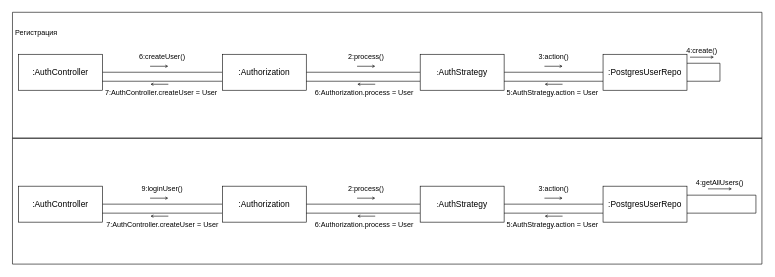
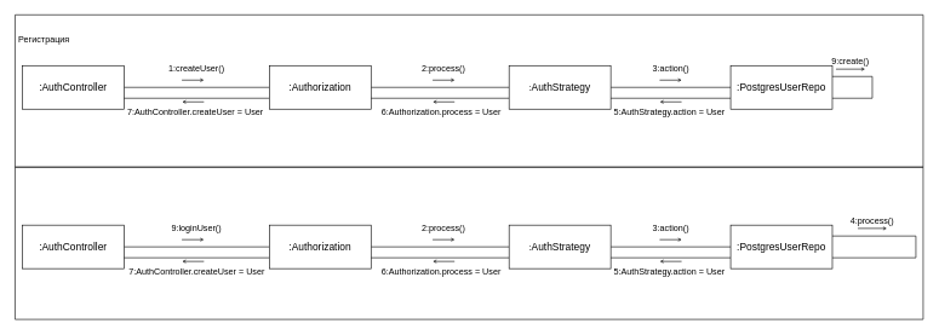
  <mxCell id="0" />
  <mxCell id="1" parent="0" />
  <mxCell id="2" style="edgeStyle=orthogonalEdgeStyle;rounded=0;orthogonalLoop=1;jettySize=auto;html=1;exitX=1;exitY=0.5;exitDx=0;exitDy=0;endArrow=none;endFill=0;" edge="1" parent="1" source="3" target="6"><mxGeometry relative="1" as="geometry" /></mxCell>
  <mxCell id="3" value="&lt;font style=&quot;font-size: 14px;&quot;&gt;:AuthController&lt;/font&gt;" style="rounded=0;whiteSpace=wrap;html=1;" vertex="1" parent="1"><mxGeometry x="30" y="90" width="140" height="60" as="geometry" /></mxCell>
  <mxCell id="4" style="edgeStyle=orthogonalEdgeStyle;rounded=0;orthogonalLoop=1;jettySize=auto;html=1;exitX=1;exitY=0.5;exitDx=0;exitDy=0;entryX=0;entryY=0.5;entryDx=0;entryDy=0;endArrow=none;endFill=0;" edge="1" parent="1" source="6" target="9"><mxGeometry relative="1" as="geometry" /></mxCell>
  <mxCell id="5" style="edgeStyle=orthogonalEdgeStyle;rounded=0;orthogonalLoop=1;jettySize=auto;html=1;exitX=0;exitY=0.75;exitDx=0;exitDy=0;entryX=1;entryY=0.75;entryDx=0;entryDy=0;endArrow=none;endFill=0;" edge="1" parent="1" source="6" target="3"><mxGeometry relative="1" as="geometry" /></mxCell>
  <mxCell id="6" value="&lt;font style=&quot;font-size: 14px;&quot;&gt;:Authorization&lt;/font&gt;" style="rounded=0;whiteSpace=wrap;html=1;" vertex="1" parent="1"><mxGeometry x="370" y="90" width="140" height="60" as="geometry" /></mxCell>
  <mxCell id="7" style="edgeStyle=orthogonalEdgeStyle;rounded=0;orthogonalLoop=1;jettySize=auto;html=1;exitX=1;exitY=0.5;exitDx=0;exitDy=0;endArrow=none;endFill=0;" edge="1" parent="1" source="9" target="11"><mxGeometry relative="1" as="geometry" /></mxCell>
  <mxCell id="8" style="edgeStyle=orthogonalEdgeStyle;rounded=0;orthogonalLoop=1;jettySize=auto;html=1;exitX=0;exitY=0.75;exitDx=0;exitDy=0;entryX=1;entryY=0.75;entryDx=0;entryDy=0;endArrow=none;endFill=0;" edge="1" parent="1" source="9" target="6"><mxGeometry relative="1" as="geometry" /></mxCell>
  <mxCell id="9" value=":&lt;font style=&quot;font-size: 14px;&quot;&gt;AuthStrategy&lt;/font&gt;" style="rounded=0;whiteSpace=wrap;html=1;" vertex="1" parent="1"><mxGeometry x="700" y="90" width="140" height="60" as="geometry" /></mxCell>
  <mxCell id="10" style="edgeStyle=orthogonalEdgeStyle;rounded=0;orthogonalLoop=1;jettySize=auto;html=1;exitX=0;exitY=0.75;exitDx=0;exitDy=0;entryX=1;entryY=0.75;entryDx=0;entryDy=0;endArrow=none;endFill=0;" edge="1" parent="1" source="11" target="9"><mxGeometry relative="1" as="geometry" /></mxCell>
  <mxCell id="11" value="&lt;font style=&quot;font-size: 14px;&quot;&gt;:PostgresUserRepo&lt;/font&gt;" style="rounded=0;whiteSpace=wrap;html=1;" vertex="1" parent="1"><mxGeometry x="1005" y="90" width="140" height="60" as="geometry" /></mxCell>
  <mxCell id="12" value="" style="endArrow=open;html=1;rounded=0;strokeWidth=1;jumpSize=6;startSize=4;endSize=3;endFill=0;" edge="1" parent="1"><mxGeometry width="50" height="50" relative="1" as="geometry"><mxPoint x="249.52" y="110" as="sourcePoint" /><mxPoint x="280" y="110" as="targetPoint" /></mxGeometry></mxCell>
  <mxCell id="13" value="" style="endArrow=open;html=1;rounded=0;strokeWidth=1;jumpSize=6;startSize=4;endSize=3;endFill=0;" edge="1" parent="1"><mxGeometry width="50" height="50" relative="1" as="geometry"><mxPoint x="594.76" y="110" as="sourcePoint" /><mxPoint x="625.24" y="110" as="targetPoint" /></mxGeometry></mxCell>
  <mxCell id="14" value="" style="endArrow=open;html=1;rounded=0;strokeWidth=1;jumpSize=6;startSize=4;endSize=3;endFill=0;" edge="1" parent="1"><mxGeometry width="50" height="50" relative="1" as="geometry"><mxPoint x="907.26" y="110" as="sourcePoint" /><mxPoint x="937.74" y="110" as="targetPoint" /></mxGeometry></mxCell>
- <mxCell id="15" value="6:createUser()" style="text;html=1;strokeColor=none;fillColor=none;align=center;verticalAlign=middle;whiteSpace=wrap;rounded=0;" vertex="1" parent="1"><mxGeometry x="240" y="80" width="60" height="30" as="geometry" /></mxCell>
+ <mxCell id="15" value="1:createUser()" style="text;html=1;strokeColor=none;fillColor=none;align=center;verticalAlign=middle;whiteSpace=wrap;rounded=0;" vertex="1" parent="1"><mxGeometry x="240" y="80" width="60" height="30" as="geometry" /></mxCell>
  <mxCell id="16" value="2:process()" style="text;html=1;strokeColor=none;fillColor=none;align=center;verticalAlign=middle;whiteSpace=wrap;rounded=0;" vertex="1" parent="1"><mxGeometry x="580" y="80" width="60" height="30" as="geometry" /></mxCell>
  <mxCell id="17" value="3:action()" style="text;html=1;strokeColor=none;fillColor=none;align=center;verticalAlign=middle;whiteSpace=wrap;rounded=0;" vertex="1" parent="1"><mxGeometry x="892.5" y="80" width="60" height="30" as="geometry" /></mxCell>
  <mxCell id="18" style="edgeStyle=orthogonalEdgeStyle;rounded=0;orthogonalLoop=1;jettySize=auto;html=1;exitX=1;exitY=0.25;exitDx=0;exitDy=0;entryX=1;entryY=0.75;entryDx=0;entryDy=0;startArrow=none;startFill=0;endArrow=none;endFill=0;" edge="1" parent="1" source="11" target="11"><mxGeometry relative="1" as="geometry"><Array as="points"><mxPoint x="1200" y="105" /><mxPoint x="1200" y="135" /></Array></mxGeometry></mxCell>
  <mxCell id="19" value="" style="endArrow=open;html=1;rounded=0;strokeWidth=1;jumpSize=6;startSize=4;endSize=3;endFill=0;" edge="1" parent="1"><mxGeometry width="50" height="50" relative="1" as="geometry"><mxPoint x="937.5" y="140" as="sourcePoint" /><mxPoint x="907.5" y="140" as="targetPoint" /></mxGeometry></mxCell>
  <mxCell id="20" value="" style="endArrow=open;html=1;rounded=0;strokeWidth=1;jumpSize=6;startSize=4;endSize=3;endFill=0;" edge="1" parent="1"><mxGeometry width="50" height="50" relative="1" as="geometry"><mxPoint x="1150" y="94.83" as="sourcePoint" /><mxPoint x="1190" y="94.83" as="targetPoint" /></mxGeometry></mxCell>
- <mxCell id="21" value="4:create()" style="text;html=1;strokeColor=none;fillColor=none;align=center;verticalAlign=middle;whiteSpace=wrap;rounded=0;" vertex="1" parent="1"><mxGeometry x="1140" y="70" width="60" height="30" as="geometry" /></mxCell>
+ <mxCell id="21" value="9:create()" style="text;html=1;strokeColor=none;fillColor=none;align=center;verticalAlign=middle;whiteSpace=wrap;rounded=0;" vertex="1" parent="1"><mxGeometry x="1140" y="70" width="60" height="30" as="geometry" /></mxCell>
  <mxCell id="22" value="" style="endArrow=open;html=1;rounded=0;strokeWidth=1;jumpSize=6;startSize=4;endSize=3;endFill=0;" edge="1" parent="1"><mxGeometry width="50" height="50" relative="1" as="geometry"><mxPoint x="625" y="140" as="sourcePoint" /><mxPoint x="595" y="140" as="targetPoint" /></mxGeometry></mxCell>
  <mxCell id="23" value="" style="endArrow=open;html=1;rounded=0;strokeWidth=1;jumpSize=6;startSize=4;endSize=3;endFill=0;" edge="1" parent="1"><mxGeometry width="50" height="50" relative="1" as="geometry"><mxPoint x="280" y="140" as="sourcePoint" /><mxPoint x="250" y="140" as="targetPoint" /></mxGeometry></mxCell>
  <mxCell id="24" value="5:AuthStrategy.action = User&amp;nbsp;" style="text;html=1;strokeColor=none;fillColor=none;align=center;verticalAlign=middle;whiteSpace=wrap;rounded=0;" vertex="1" parent="1"><mxGeometry x="840" y="140" width="165" height="30" as="geometry" /></mxCell>
  <mxCell id="25" value="6:Authorization.process = User&amp;nbsp;" style="text;html=1;strokeColor=none;fillColor=none;align=center;verticalAlign=middle;whiteSpace=wrap;rounded=0;" vertex="1" parent="1"><mxGeometry x="522" y="140" width="172.5" height="30" as="geometry" /></mxCell>
  <mxCell id="26" value="7:AuthController.createUser = User&amp;nbsp;" style="text;html=1;strokeColor=none;fillColor=none;align=center;verticalAlign=middle;whiteSpace=wrap;rounded=0;" vertex="1" parent="1"><mxGeometry x="171.88" y="140" width="196.25" height="30" as="geometry" /></mxCell>
  <mxCell id="27" style="edgeStyle=orthogonalEdgeStyle;rounded=0;orthogonalLoop=1;jettySize=auto;html=1;exitX=1;exitY=0.5;exitDx=0;exitDy=0;endArrow=none;endFill=0;" edge="1" parent="1" source="28" target="31"><mxGeometry relative="1" as="geometry" /></mxCell>
  <mxCell id="28" value="&lt;font style=&quot;font-size: 14px;&quot;&gt;:AuthController&lt;/font&gt;" style="rounded=0;whiteSpace=wrap;html=1;" vertex="1" parent="1"><mxGeometry x="30" y="310" width="140" height="60" as="geometry" /></mxCell>
  <mxCell id="29" style="edgeStyle=orthogonalEdgeStyle;rounded=0;orthogonalLoop=1;jettySize=auto;html=1;exitX=1;exitY=0.5;exitDx=0;exitDy=0;entryX=0;entryY=0.5;entryDx=0;entryDy=0;endArrow=none;endFill=0;" edge="1" parent="1" source="31" target="34"><mxGeometry relative="1" as="geometry" /></mxCell>
  <mxCell id="30" style="edgeStyle=orthogonalEdgeStyle;rounded=0;orthogonalLoop=1;jettySize=auto;html=1;exitX=0;exitY=0.75;exitDx=0;exitDy=0;entryX=1;entryY=0.75;entryDx=0;entryDy=0;endArrow=none;endFill=0;" edge="1" parent="1" source="31" target="28"><mxGeometry relative="1" as="geometry" /></mxCell>
  <mxCell id="31" value="&lt;font style=&quot;font-size: 14px;&quot;&gt;:Authorization&lt;/font&gt;" style="rounded=0;whiteSpace=wrap;html=1;" vertex="1" parent="1"><mxGeometry x="370" y="310" width="140" height="60" as="geometry" /></mxCell>
  <mxCell id="32" style="edgeStyle=orthogonalEdgeStyle;rounded=0;orthogonalLoop=1;jettySize=auto;html=1;exitX=1;exitY=0.5;exitDx=0;exitDy=0;endArrow=none;endFill=0;" edge="1" parent="1" source="34" target="36"><mxGeometry relative="1" as="geometry" /></mxCell>
  <mxCell id="33" style="edgeStyle=orthogonalEdgeStyle;rounded=0;orthogonalLoop=1;jettySize=auto;html=1;exitX=0;exitY=0.75;exitDx=0;exitDy=0;entryX=1;entryY=0.75;entryDx=0;entryDy=0;endArrow=none;endFill=0;" edge="1" parent="1" source="34" target="31"><mxGeometry relative="1" as="geometry" /></mxCell>
  <mxCell id="34" value=":&lt;font style=&quot;font-size: 14px;&quot;&gt;AuthStrategy&lt;/font&gt;" style="rounded=0;whiteSpace=wrap;html=1;" vertex="1" parent="1"><mxGeometry x="700" y="310" width="140" height="60" as="geometry" /></mxCell>
  <mxCell id="35" style="edgeStyle=orthogonalEdgeStyle;rounded=0;orthogonalLoop=1;jettySize=auto;html=1;exitX=0;exitY=0.75;exitDx=0;exitDy=0;entryX=1;entryY=0.75;entryDx=0;entryDy=0;endArrow=none;endFill=0;" edge="1" parent="1" source="36" target="34"><mxGeometry relative="1" as="geometry" /></mxCell>
  <mxCell id="36" value="&lt;font style=&quot;font-size: 14px;&quot;&gt;:PostgresUserRepo&lt;/font&gt;" style="rounded=0;whiteSpace=wrap;html=1;" vertex="1" parent="1"><mxGeometry x="1005" y="310" width="140" height="60" as="geometry" /></mxCell>
  <mxCell id="37" value="" style="endArrow=open;html=1;rounded=0;strokeWidth=1;jumpSize=6;startSize=4;endSize=3;endFill=0;" edge="1" parent="1"><mxGeometry width="50" height="50" relative="1" as="geometry"><mxPoint x="249.52" y="330" as="sourcePoint" /><mxPoint x="280" y="330" as="targetPoint" /></mxGeometry></mxCell>
  <mxCell id="38" value="" style="endArrow=open;html=1;rounded=0;strokeWidth=1;jumpSize=6;startSize=4;endSize=3;endFill=0;" edge="1" parent="1"><mxGeometry width="50" height="50" relative="1" as="geometry"><mxPoint x="594.76" y="330" as="sourcePoint" /><mxPoint x="625.24" y="330" as="targetPoint" /></mxGeometry></mxCell>
  <mxCell id="39" value="" style="endArrow=open;html=1;rounded=0;strokeWidth=1;jumpSize=6;startSize=4;endSize=3;endFill=0;" edge="1" parent="1"><mxGeometry width="50" height="50" relative="1" as="geometry"><mxPoint x="907.26" y="330" as="sourcePoint" /><mxPoint x="937.74" y="330" as="targetPoint" /></mxGeometry></mxCell>
  <mxCell id="40" value="9:loginUser()" style="text;html=1;strokeColor=none;fillColor=none;align=center;verticalAlign=middle;whiteSpace=wrap;rounded=0;" vertex="1" parent="1"><mxGeometry x="240" y="300" width="60" height="30" as="geometry" /></mxCell>
  <mxCell id="41" value="2:process()" style="text;html=1;strokeColor=none;fillColor=none;align=center;verticalAlign=middle;whiteSpace=wrap;rounded=0;" vertex="1" parent="1"><mxGeometry x="580" y="300" width="60" height="30" as="geometry" /></mxCell>
  <mxCell id="42" value="3:action()" style="text;html=1;strokeColor=none;fillColor=none;align=center;verticalAlign=middle;whiteSpace=wrap;rounded=0;" vertex="1" parent="1"><mxGeometry x="892.5" y="300" width="60" height="30" as="geometry" /></mxCell>
  <mxCell id="43" style="edgeStyle=orthogonalEdgeStyle;rounded=0;orthogonalLoop=1;jettySize=auto;html=1;exitX=1;exitY=0.25;exitDx=0;exitDy=0;entryX=1;entryY=0.75;entryDx=0;entryDy=0;startArrow=none;startFill=0;endArrow=none;endFill=0;" edge="1" parent="1" source="36" target="36"><mxGeometry relative="1" as="geometry"><Array as="points"><mxPoint x="1260" y="325" /><mxPoint x="1260" y="355" /></Array></mxGeometry></mxCell>
  <mxCell id="44" value="" style="endArrow=open;html=1;rounded=0;strokeWidth=1;jumpSize=6;startSize=4;endSize=3;endFill=0;" edge="1" parent="1"><mxGeometry width="50" height="50" relative="1" as="geometry"><mxPoint x="937.5" y="360" as="sourcePoint" /><mxPoint x="907.5" y="360" as="targetPoint" /></mxGeometry></mxCell>
  <mxCell id="45" value="" style="endArrow=open;html=1;rounded=0;strokeWidth=1;jumpSize=6;startSize=4;endSize=3;endFill=0;" edge="1" parent="1"><mxGeometry width="50" height="50" relative="1" as="geometry"><mxPoint x="1180" y="314.5" as="sourcePoint" /><mxPoint x="1220" y="314.5" as="targetPoint" /></mxGeometry></mxCell>
- <mxCell id="46" value="4:getAllUsers()" style="text;html=1;strokeColor=none;fillColor=none;align=center;verticalAlign=middle;whiteSpace=wrap;rounded=0;" vertex="1" parent="1"><mxGeometry x="1170" y="290" width="60" height="30" as="geometry" /></mxCell>
+ <mxCell id="46" value="4:process()" style="text;html=1;strokeColor=none;fillColor=none;align=center;verticalAlign=middle;whiteSpace=wrap;rounded=0;" vertex="1" parent="1"><mxGeometry x="1170" y="290" width="60" height="30" as="geometry" /></mxCell>
  <mxCell id="47" value="" style="endArrow=open;html=1;rounded=0;strokeWidth=1;jumpSize=6;startSize=4;endSize=3;endFill=0;" edge="1" parent="1"><mxGeometry width="50" height="50" relative="1" as="geometry"><mxPoint x="625" y="360" as="sourcePoint" /><mxPoint x="595" y="360" as="targetPoint" /></mxGeometry></mxCell>
  <mxCell id="48" value="" style="endArrow=open;html=1;rounded=0;strokeWidth=1;jumpSize=6;startSize=4;endSize=3;endFill=0;" edge="1" parent="1"><mxGeometry width="50" height="50" relative="1" as="geometry"><mxPoint x="280" y="360" as="sourcePoint" /><mxPoint x="250" y="360" as="targetPoint" /></mxGeometry></mxCell>
  <mxCell id="49" value="5:AuthStrategy.action = User&amp;nbsp;" style="text;html=1;strokeColor=none;fillColor=none;align=center;verticalAlign=middle;whiteSpace=wrap;rounded=0;" vertex="1" parent="1"><mxGeometry x="840" y="360" width="165" height="30" as="geometry" /></mxCell>
  <mxCell id="50" value="6:Authorization.process = User&amp;nbsp;" style="text;html=1;strokeColor=none;fillColor=none;align=center;verticalAlign=middle;whiteSpace=wrap;rounded=0;" vertex="1" parent="1"><mxGeometry x="522" y="360" width="172.5" height="30" as="geometry" /></mxCell>
  <mxCell id="51" value="7:AuthController.createUser = User&amp;nbsp;" style="text;html=1;strokeColor=none;fillColor=none;align=center;verticalAlign=middle;whiteSpace=wrap;rounded=0;" vertex="1" parent="1"><mxGeometry x="173.75" y="360" width="196.25" height="30" as="geometry" /></mxCell>
  <mxCell id="52" value="" style="swimlane;startSize=0;" vertex="1" parent="1"><mxGeometry x="20" y="20" width="1250" height="210" as="geometry" /></mxCell>
  <mxCell id="53" value="Регистрация" style="text;html=1;strokeColor=none;fillColor=none;align=center;verticalAlign=middle;whiteSpace=wrap;rounded=0;" vertex="1" parent="52"><mxGeometry x="10" y="20" width="60" height="30" as="geometry" /></mxCell>
  <mxCell id="54" value="" style="swimlane;startSize=0;" vertex="1" parent="1"><mxGeometry x="20" y="230" width="1250" height="210" as="geometry" /></mxCell>
